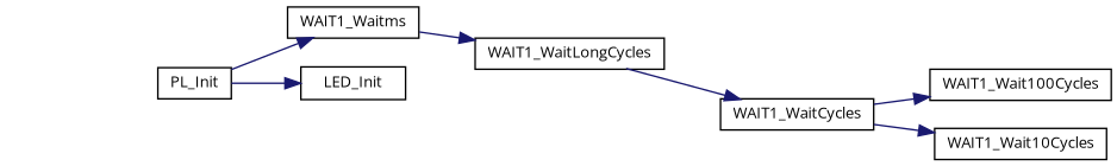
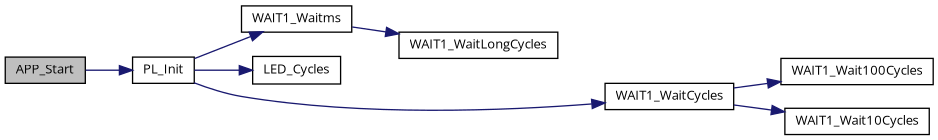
  digraph {
    fontname="Open Sans"
    rankdir=LR
    node [color=black fillcolor=white fontname="Open Sans" fontsize=10 shape=record style=filled]
    edge [color=midnightblue fontname="Open Sans" fontsize=10 labelfontname=Helvetica labelfontsize=10 style=solid]
+   n1 [fillcolor=grey75 fontcolor=black height=0.2 label=APP_Start width=0.4]
    n2 [height=0.2 label=PL_Init width=0.4]
    n3 [height=0.2 label=WAIT1_Waitms width=0.4]
-   n4 [height=0.2 label=LED_Init width=0.4]
+   n4 [height=0.2 label=LED_Cycles width=0.4]
    n5 [height=0.2 label=WAIT1_WaitLongCycles width=0.4]
    n6 [height=0.2 label=WAIT1_WaitCycles width=0.4]
    n7 [height=0.2 label=WAIT1_Wait100Cycles width=0.4]
    n8 [height=0.2 label=WAIT1_Wait10Cycles width=0.4]
+   n1 -> n2
    n2 -> n3
    n2 -> n4
    n3 -> n5
-   n5 -> n6
+   n2 -> n6
    n6 -> n7
    n6 -> n8
  }
